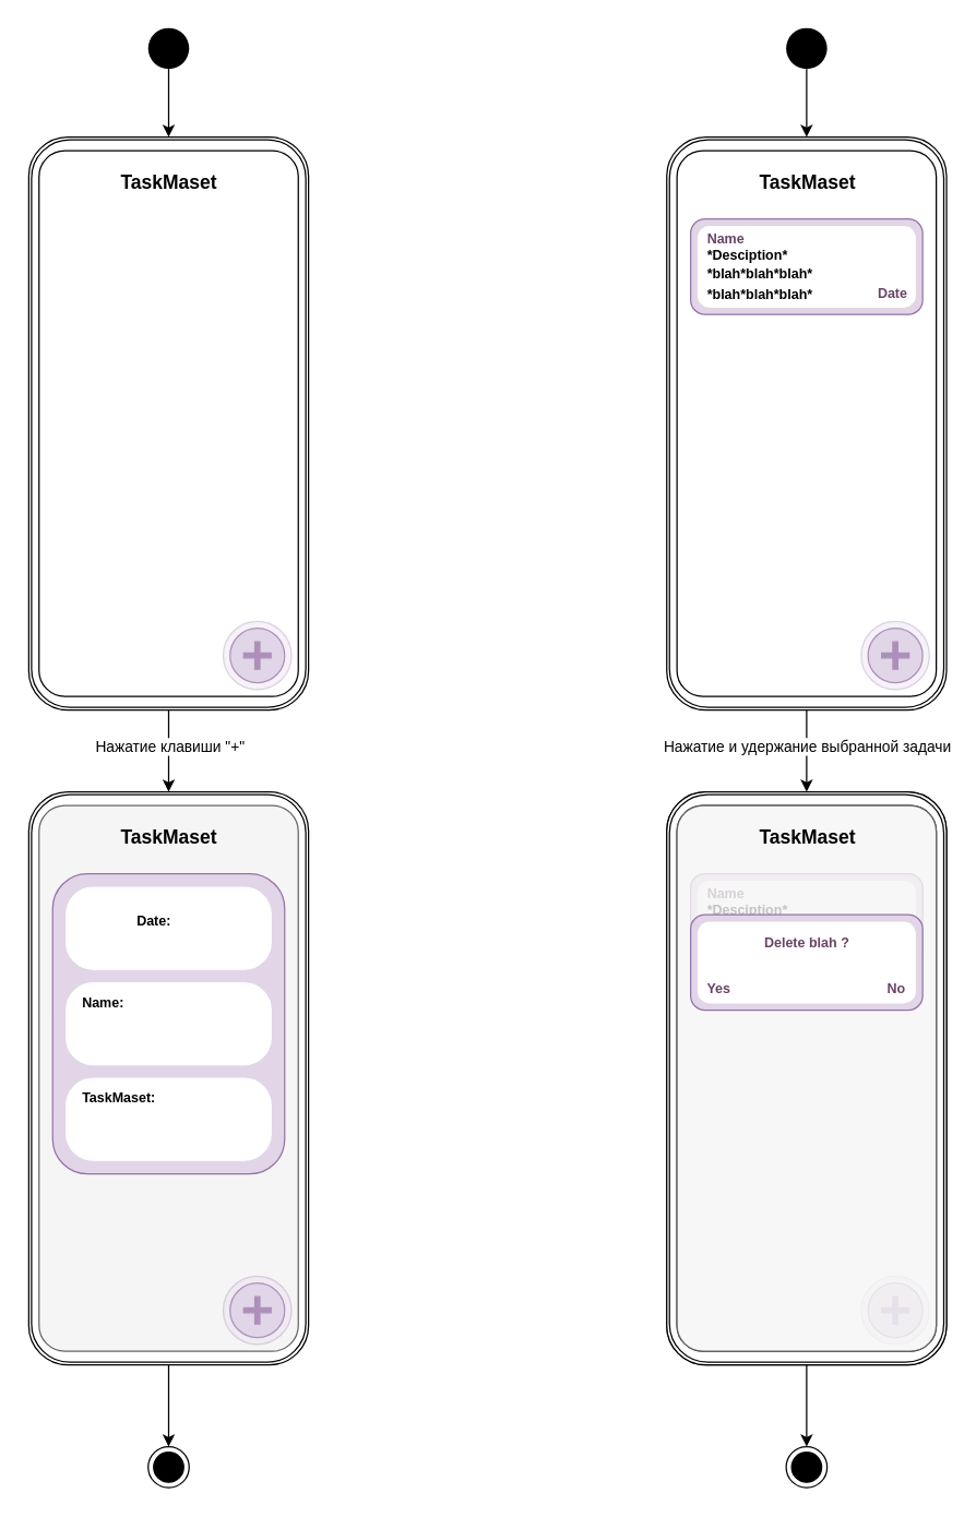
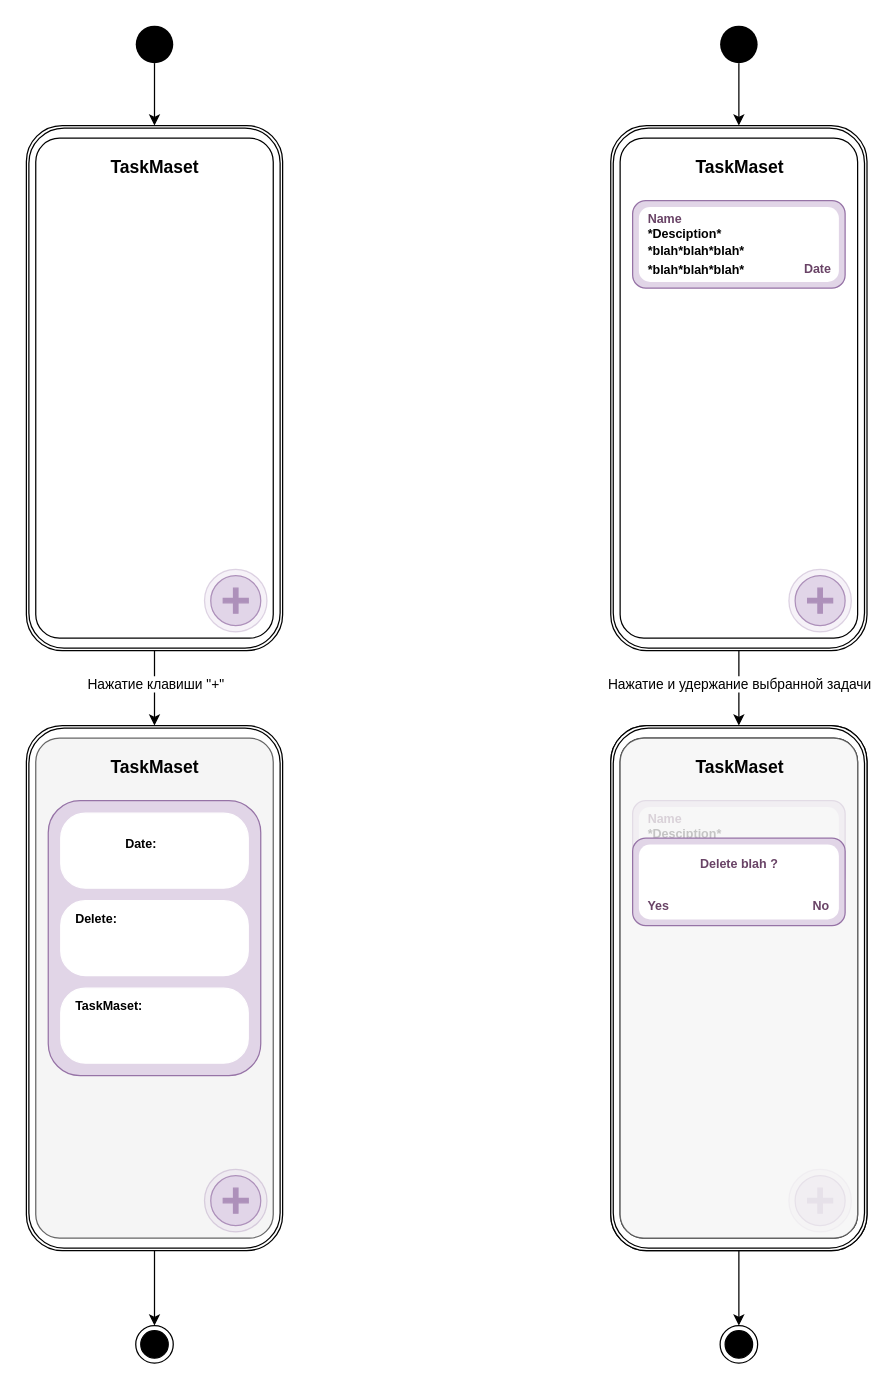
  <mxCell id="0" />
  <mxCell id="1" parent="0" />
  <mxCell id="2" value="" style="ellipse;html=1;shape=endState;fillColor=#000000;strokeColor=#000000;" vertex="1" parent="1"><mxGeometry x="108" y="1060" width="30" height="30" as="geometry" /></mxCell>
  <mxCell id="3" value="" style="ellipse;fillColor=#000000;strokeColor=none;" vertex="1" parent="1"><mxGeometry x="108" y="20" width="30" height="30" as="geometry" /></mxCell>
  <mxCell id="4" value="" style="shape=ext;double=1;rounded=1;whiteSpace=wrap;html=1;arcSize=14;" vertex="1" parent="1"><mxGeometry x="20.5" y="100" width="205" height="420" as="geometry" /></mxCell>
  <mxCell id="5" value="" style="rounded=1;whiteSpace=wrap;html=1;arcSize=10;" vertex="1" parent="1"><mxGeometry x="28" y="110" width="190" height="400" as="geometry" /></mxCell>
  <mxCell id="6" value="" style="ellipse;whiteSpace=wrap;html=1;aspect=fixed;fillColor=#e1d5e7;strokeColor=#9673a6;" vertex="1" parent="1"><mxGeometry x="168" y="460" width="40" height="40" as="geometry" /></mxCell>
  <mxCell id="7" value="" style="shape=cross;whiteSpace=wrap;html=1;size=0.179;strokeColor=#9673a6;fillColor=#9673A6;" vertex="1" parent="1"><mxGeometry x="178" y="470" width="20" height="20" as="geometry" /></mxCell>
  <mxCell id="8" value="" style="ellipse;whiteSpace=wrap;html=1;aspect=fixed;fillColor=#e1d5e7;strokeColor=#9673a6;opacity=30;" vertex="1" parent="1"><mxGeometry x="163" y="455" width="50" height="50" as="geometry" /></mxCell>
  <mxCell id="9" value="" style="shape=ext;double=1;rounded=1;whiteSpace=wrap;html=1;arcSize=14;" vertex="1" parent="1"><mxGeometry x="20.5" y="580" width="205" height="420" as="geometry" /></mxCell>
  <mxCell id="10" value="" style="rounded=1;whiteSpace=wrap;html=1;arcSize=10;fillColor=#f5f5f5;strokeColor=#666666;fontColor=#333333;" vertex="1" parent="1"><mxGeometry x="28" y="590" width="190" height="400" as="geometry" /></mxCell>
  <mxCell id="11" value="" style="ellipse;whiteSpace=wrap;html=1;aspect=fixed;fillColor=#e1d5e7;strokeColor=#9673a6;" vertex="1" parent="1"><mxGeometry x="168" y="940" width="40" height="40" as="geometry" /></mxCell>
  <mxCell id="12" value="" style="shape=cross;whiteSpace=wrap;html=1;size=0.179;strokeColor=#9673a6;fillColor=#9673A6;" vertex="1" parent="1"><mxGeometry x="178" y="950" width="20" height="20" as="geometry" /></mxCell>
  <mxCell id="13" value="" style="ellipse;whiteSpace=wrap;html=1;aspect=fixed;fillColor=#e1d5e7;strokeColor=#9673a6;opacity=30;" vertex="1" parent="1"><mxGeometry x="163" y="935" width="50" height="50" as="geometry" /></mxCell>
  <mxCell id="14" value="" style="endArrow=classic;html=1;exitX=0.5;exitY=1;exitDx=0;exitDy=0;entryX=0.5;entryY=0;entryDx=0;entryDy=0;" edge="1" parent="1" source="4" target="9"><mxGeometry width="50" height="50" relative="1" as="geometry"><mxPoint x="148" y="610" as="sourcePoint" /><mxPoint x="198" y="560" as="targetPoint" /></mxGeometry></mxCell>
  <mxCell id="15" value="Нажатие клавиши &quot;+&quot;" style="edgeLabel;html=1;align=center;verticalAlign=middle;resizable=0;points=[];" vertex="1" connectable="0" parent="14"><mxGeometry x="-0.133" relative="1" as="geometry"><mxPoint as="offset" /></mxGeometry></mxCell>
  <mxCell id="16" value="" style="endArrow=classic;html=1;exitX=0.5;exitY=1;exitDx=0;exitDy=0;entryX=0.5;entryY=0;entryDx=0;entryDy=0;" edge="1" parent="1" source="3" target="4"><mxGeometry width="50" height="50" relative="1" as="geometry"><mxPoint x="238" y="60" as="sourcePoint" /><mxPoint x="238" y="210" as="targetPoint" /></mxGeometry></mxCell>
  <mxCell id="17" value="" style="rounded=1;whiteSpace=wrap;html=1;fillColor=#e1d5e7;strokeColor=#9673a6;" vertex="1" parent="1"><mxGeometry x="38" y="640" width="170" height="220" as="geometry" /></mxCell>
  <mxCell id="18" value="" style="rounded=1;whiteSpace=wrap;html=1;strokeWidth=1;strokeColor=#FFFFFF;arcSize=33;" vertex="1" parent="1"><mxGeometry x="48" y="650" width="150" height="60" as="geometry" /></mxCell>
  <mxCell id="19" value="" style="rounded=1;whiteSpace=wrap;html=1;strokeWidth=1;strokeColor=#FFFFFF;arcSize=33;" vertex="1" parent="1"><mxGeometry x="48" y="720" width="150" height="60" as="geometry" /></mxCell>
  <mxCell id="20" value="" style="rounded=1;whiteSpace=wrap;html=1;strokeWidth=1;strokeColor=#FFFFFF;arcSize=33;align=left;" vertex="1" parent="1"><mxGeometry x="48" y="790" width="150" height="60" as="geometry" /></mxCell>
- <mxCell id="21" value="&lt;font style=&quot;font-size: 10px&quot;&gt;Name:&lt;/font&gt;" style="text;strokeColor=none;fillColor=none;html=1;fontSize=24;fontStyle=1;verticalAlign=middle;align=left;" vertex="1" parent="1"><mxGeometry x="58" y="710" width="100" height="40" as="geometry" /></mxCell>
+ <mxCell id="21" value="&lt;font style=&quot;font-size: 10px&quot;&gt;Delete:&lt;/font&gt;" style="text;strokeColor=none;fillColor=none;html=1;fontSize=24;fontStyle=1;verticalAlign=middle;align=left;" vertex="1" parent="1"><mxGeometry x="58" y="710" width="100" height="40" as="geometry" /></mxCell>
  <mxCell id="22" value="&lt;font style=&quot;font-size: 10px&quot;&gt;Date:&lt;/font&gt;" style="text;strokeColor=none;fillColor=none;html=1;fontSize=24;fontStyle=1;verticalAlign=middle;align=left;" vertex="1" parent="1"><mxGeometry x="98" y="660" width="40" height="20" as="geometry" /></mxCell>
  <mxCell id="23" value="&lt;span style=&quot;font-size: 10px&quot;&gt;TaskMaset:&lt;/span&gt;" style="text;strokeColor=none;fillColor=none;html=1;fontSize=24;fontStyle=1;verticalAlign=middle;align=left;" vertex="1" parent="1"><mxGeometry x="58" y="780" width="100" height="40" as="geometry" /></mxCell>
  <mxCell id="24" value="" style="endArrow=classic;html=1;exitX=0.5;exitY=1;exitDx=0;exitDy=0;entryX=0.5;entryY=0;entryDx=0;entryDy=0;" edge="1" parent="1" source="9" target="2"><mxGeometry width="50" height="50" relative="1" as="geometry"><mxPoint x="158" y="1020" as="sourcePoint" /><mxPoint x="158" y="1070" as="targetPoint" /></mxGeometry></mxCell>
  <mxCell id="25" value="&lt;font style=&quot;font-size: 14px&quot;&gt;TaskMaset&lt;/font&gt;" style="text;strokeColor=none;fillColor=none;html=1;fontSize=24;fontStyle=1;verticalAlign=middle;align=center;" vertex="1" parent="1"><mxGeometry x="28" y="110" width="190" height="40" as="geometry" /></mxCell>
  <mxCell id="26" value="&lt;font style=&quot;font-size: 14px&quot;&gt;TaskMaset&lt;/font&gt;" style="text;strokeColor=none;fillColor=none;html=1;fontSize=24;fontStyle=1;verticalAlign=middle;align=center;" vertex="1" parent="1"><mxGeometry x="28" y="590" width="190" height="40" as="geometry" /></mxCell>
  <mxCell id="27" value="" style="ellipse;html=1;shape=endState;fillColor=#000000;strokeColor=#000000;" vertex="1" parent="1"><mxGeometry x="575.5" y="1060" width="30" height="30" as="geometry" /></mxCell>
  <mxCell id="28" value="" style="ellipse;fillColor=#000000;strokeColor=none;" vertex="1" parent="1"><mxGeometry x="575.5" y="20" width="30" height="30" as="geometry" /></mxCell>
  <mxCell id="29" value="" style="shape=ext;double=1;rounded=1;whiteSpace=wrap;html=1;arcSize=14;" vertex="1" parent="1"><mxGeometry x="488" y="100" width="205" height="420" as="geometry" /></mxCell>
  <mxCell id="30" value="" style="rounded=1;whiteSpace=wrap;html=1;arcSize=10;" vertex="1" parent="1"><mxGeometry x="495.5" y="110" width="190" height="400" as="geometry" /></mxCell>
  <mxCell id="31" value="" style="ellipse;whiteSpace=wrap;html=1;aspect=fixed;fillColor=#e1d5e7;strokeColor=#9673a6;" vertex="1" parent="1"><mxGeometry x="635.5" y="460" width="40" height="40" as="geometry" /></mxCell>
  <mxCell id="32" value="" style="shape=cross;whiteSpace=wrap;html=1;size=0.179;strokeColor=#9673a6;fillColor=#9673A6;" vertex="1" parent="1"><mxGeometry x="645.5" y="470" width="20" height="20" as="geometry" /></mxCell>
  <mxCell id="33" value="" style="ellipse;whiteSpace=wrap;html=1;aspect=fixed;fillColor=#e1d5e7;strokeColor=#9673a6;opacity=30;" vertex="1" parent="1"><mxGeometry x="630.5" y="455" width="50" height="50" as="geometry" /></mxCell>
  <mxCell id="34" value="" style="shape=ext;double=1;rounded=1;whiteSpace=wrap;html=1;arcSize=14;" vertex="1" parent="1"><mxGeometry x="488" y="580" width="205" height="420" as="geometry" /></mxCell>
  <mxCell id="35" value="" style="rounded=1;whiteSpace=wrap;html=1;arcSize=10;" vertex="1" parent="1"><mxGeometry x="495.5" y="590" width="190" height="400" as="geometry" /></mxCell>
  <mxCell id="36" value="" style="ellipse;whiteSpace=wrap;html=1;aspect=fixed;fillColor=#e1d5e7;strokeColor=#9673a6;" vertex="1" parent="1"><mxGeometry x="635.5" y="940" width="40" height="40" as="geometry" /></mxCell>
  <mxCell id="37" value="" style="shape=cross;whiteSpace=wrap;html=1;size=0.179;strokeColor=#9673a6;fillColor=#9673A6;" vertex="1" parent="1"><mxGeometry x="645.5" y="950" width="20" height="20" as="geometry" /></mxCell>
  <mxCell id="38" value="" style="ellipse;whiteSpace=wrap;html=1;aspect=fixed;fillColor=#e1d5e7;strokeColor=#9673a6;opacity=30;" vertex="1" parent="1"><mxGeometry x="630.5" y="935" width="50" height="50" as="geometry" /></mxCell>
  <mxCell id="39" value="" style="endArrow=classic;html=1;exitX=0.5;exitY=1;exitDx=0;exitDy=0;entryX=0.5;entryY=0;entryDx=0;entryDy=0;" edge="1" parent="1" source="29" target="34"><mxGeometry width="50" height="50" relative="1" as="geometry"><mxPoint x="615.5" y="610" as="sourcePoint" /><mxPoint x="665.5" y="560" as="targetPoint" /></mxGeometry></mxCell>
  <mxCell id="40" value="Нажатие и удержание выбранной задачи" style="edgeLabel;html=1;align=center;verticalAlign=middle;resizable=0;points=[];" vertex="1" connectable="0" parent="39"><mxGeometry x="-0.133" relative="1" as="geometry"><mxPoint as="offset" /></mxGeometry></mxCell>
  <mxCell id="41" value="" style="endArrow=classic;html=1;exitX=0.5;exitY=1;exitDx=0;exitDy=0;entryX=0.5;entryY=0;entryDx=0;entryDy=0;" edge="1" parent="1" source="28" target="29"><mxGeometry width="50" height="50" relative="1" as="geometry"><mxPoint x="705.5" y="60" as="sourcePoint" /><mxPoint x="705.5" y="210" as="targetPoint" /></mxGeometry></mxCell>
  <mxCell id="42" value="" style="endArrow=classic;html=1;exitX=0.5;exitY=1;exitDx=0;exitDy=0;entryX=0.5;entryY=0;entryDx=0;entryDy=0;" edge="1" parent="1" source="34" target="27"><mxGeometry width="50" height="50" relative="1" as="geometry"><mxPoint x="625.5" y="1020" as="sourcePoint" /><mxPoint x="625.5" y="1070" as="targetPoint" /></mxGeometry></mxCell>
  <mxCell id="43" value="&lt;font style=&quot;font-size: 14px&quot;&gt;TaskMaset&lt;/font&gt;" style="text;strokeColor=none;fillColor=none;html=1;fontSize=24;fontStyle=1;verticalAlign=middle;align=center;" vertex="1" parent="1"><mxGeometry x="495.5" y="110" width="190" height="40" as="geometry" /></mxCell>
  <mxCell id="44" value="&lt;font style=&quot;font-size: 14px&quot;&gt;TaskMaset&lt;/font&gt;" style="text;strokeColor=none;fillColor=none;html=1;fontSize=24;fontStyle=1;verticalAlign=middle;align=center;" vertex="1" parent="1"><mxGeometry x="495.5" y="590" width="190" height="40" as="geometry" /></mxCell>
  <mxCell id="45" value="" style="rounded=1;whiteSpace=wrap;html=1;fillColor=#e1d5e7;strokeColor=#9673a6;" vertex="1" parent="1"><mxGeometry x="505.5" y="160" width="170" height="70" as="geometry" /></mxCell>
  <mxCell id="46" value="" style="rounded=1;whiteSpace=wrap;html=1;strokeColor=none;" vertex="1" parent="1"><mxGeometry x="510.5" y="165" width="160" height="60" as="geometry" /></mxCell>
  <mxCell id="47" value="&lt;font style=&quot;font-size: 10px&quot; color=&quot;#694366&quot;&gt;Date&lt;/font&gt;" style="text;strokeColor=none;fillColor=none;html=1;fontSize=24;fontStyle=1;verticalAlign=middle;align=left;" vertex="1" parent="1"><mxGeometry x="640.5" y="200" width="40" height="20" as="geometry" /></mxCell>
  <mxCell id="48" value="&lt;font style=&quot;font-size: 10px&quot; color=&quot;#694366&quot;&gt;Name&lt;/font&gt;" style="text;strokeColor=none;fillColor=none;html=1;fontSize=24;fontStyle=1;verticalAlign=middle;align=left;" vertex="1" parent="1"><mxGeometry x="515.5" y="150" width="100" height="40" as="geometry" /></mxCell>
  <mxCell id="49" value="&lt;font style=&quot;font-size: 10px&quot;&gt;&lt;span style=&quot;font-weight: 700&quot;&gt;*Desciption*&lt;br&gt;*blah&lt;/span&gt;&lt;span style=&quot;font-weight: 700&quot;&gt;*blah&lt;/span&gt;&lt;span style=&quot;font-weight: 700&quot;&gt;*blah&lt;/span&gt;&lt;span style=&quot;font-weight: 700&quot;&gt;*&lt;br&gt;*blah&lt;/span&gt;&lt;span style=&quot;font-weight: 700&quot;&gt;*blah&lt;/span&gt;&lt;span style=&quot;font-weight: 700&quot;&gt;*blah*&lt;/span&gt;&lt;/font&gt;" style="text;html=1;strokeColor=none;fillColor=none;align=left;verticalAlign=middle;whiteSpace=wrap;rounded=0;" vertex="1" parent="1"><mxGeometry x="515.5" y="190" width="50" height="20" as="geometry" /></mxCell>
  <mxCell id="50" value="" style="shape=ext;double=1;rounded=1;whiteSpace=wrap;html=1;arcSize=14;" vertex="1" parent="1"><mxGeometry x="488" y="580" width="205" height="420" as="geometry" /></mxCell>
  <mxCell id="51" value="" style="rounded=1;whiteSpace=wrap;html=1;arcSize=10;" vertex="1" parent="1"><mxGeometry x="495.5" y="590" width="190" height="400" as="geometry" /></mxCell>
  <mxCell id="52" value="" style="ellipse;whiteSpace=wrap;html=1;aspect=fixed;fillColor=#e1d5e7;strokeColor=#9673a6;" vertex="1" parent="1"><mxGeometry x="635.5" y="940" width="40" height="40" as="geometry" /></mxCell>
  <mxCell id="53" value="" style="shape=cross;whiteSpace=wrap;html=1;size=0.179;strokeColor=#9673a6;fillColor=#9673A6;" vertex="1" parent="1"><mxGeometry x="645.5" y="950" width="20" height="20" as="geometry" /></mxCell>
  <mxCell id="54" value="" style="ellipse;whiteSpace=wrap;html=1;aspect=fixed;fillColor=#e1d5e7;strokeColor=#9673a6;opacity=30;" vertex="1" parent="1"><mxGeometry x="630.5" y="935" width="50" height="50" as="geometry" /></mxCell>
  <mxCell id="55" value="" style="rounded=1;whiteSpace=wrap;html=1;fillColor=#e1d5e7;strokeColor=#9673a6;" vertex="1" parent="1"><mxGeometry x="505.5" y="640" width="170" height="70" as="geometry" /></mxCell>
  <mxCell id="56" value="" style="rounded=1;whiteSpace=wrap;html=1;strokeColor=none;" vertex="1" parent="1"><mxGeometry x="510.5" y="645" width="160" height="60" as="geometry" /></mxCell>
  <mxCell id="57" value="&lt;font style=&quot;font-size: 10px&quot; color=&quot;#694366&quot;&gt;Date&lt;/font&gt;" style="text;strokeColor=none;fillColor=none;html=1;fontSize=24;fontStyle=1;verticalAlign=middle;align=left;" vertex="1" parent="1"><mxGeometry x="640.5" y="680" width="40" height="20" as="geometry" /></mxCell>
  <mxCell id="58" value="&lt;font style=&quot;font-size: 10px&quot; color=&quot;#694366&quot;&gt;Name&lt;/font&gt;" style="text;strokeColor=none;fillColor=none;html=1;fontSize=24;fontStyle=1;verticalAlign=middle;align=left;" vertex="1" parent="1"><mxGeometry x="515.5" y="630" width="100" height="40" as="geometry" /></mxCell>
  <mxCell id="59" value="&lt;font style=&quot;font-size: 10px&quot;&gt;&lt;span style=&quot;font-weight: 700&quot;&gt;*Desciption*&lt;br&gt;*blah&lt;/span&gt;&lt;span style=&quot;font-weight: 700&quot;&gt;*blah&lt;/span&gt;&lt;span style=&quot;font-weight: 700&quot;&gt;*blah&lt;/span&gt;&lt;span style=&quot;font-weight: 700&quot;&gt;*&lt;br&gt;*blah&lt;/span&gt;&lt;span style=&quot;font-weight: 700&quot;&gt;*blah&lt;/span&gt;&lt;span style=&quot;font-weight: 700&quot;&gt;*blah*&lt;/span&gt;&lt;/font&gt;" style="text;html=1;strokeColor=none;fillColor=none;align=left;verticalAlign=middle;whiteSpace=wrap;rounded=0;" vertex="1" parent="1"><mxGeometry x="515.5" y="670" width="50" height="20" as="geometry" /></mxCell>
  <mxCell id="60" value="" style="rounded=1;whiteSpace=wrap;html=1;arcSize=10;fillColor=#f5f5f5;strokeColor=#666666;fontColor=#333333;opacity=80;" vertex="1" parent="1"><mxGeometry x="495.5" y="590" width="190" height="400" as="geometry" /></mxCell>
  <mxCell id="61" value="&lt;font style=&quot;font-size: 14px&quot;&gt;TaskMaset&lt;/font&gt;" style="text;strokeColor=none;fillColor=none;html=1;fontSize=24;fontStyle=1;verticalAlign=middle;align=center;" vertex="1" parent="1"><mxGeometry x="495.5" y="590" width="190" height="40" as="geometry" /></mxCell>
  <mxCell id="62" value="" style="rounded=1;whiteSpace=wrap;html=1;fillColor=#e1d5e7;strokeColor=#9673a6;" vertex="1" parent="1"><mxGeometry x="505.5" y="670" width="170" height="70" as="geometry" /></mxCell>
  <mxCell id="63" value="" style="rounded=1;whiteSpace=wrap;html=1;strokeColor=none;" vertex="1" parent="1"><mxGeometry x="510.5" y="675" width="160" height="60" as="geometry" /></mxCell>
  <mxCell id="64" value="&lt;font color=&quot;#694366&quot;&gt;&lt;span style=&quot;font-size: 10px&quot;&gt;Yes&lt;/span&gt;&lt;/font&gt;" style="text;strokeColor=none;fillColor=none;html=1;fontSize=24;fontStyle=1;verticalAlign=middle;align=center;" vertex="1" parent="1"><mxGeometry x="505.5" y="710" width="40" height="20" as="geometry" /></mxCell>
  <mxCell id="65" value="&lt;span style=&quot;font-size: 10px&quot;&gt;&lt;b&gt;&lt;font color=&quot;#694366&quot;&gt;Delete blah ?&lt;/font&gt;&lt;/b&gt;&lt;/span&gt;" style="text;html=1;strokeColor=none;fillColor=none;align=center;verticalAlign=middle;whiteSpace=wrap;rounded=0;" vertex="1" parent="1"><mxGeometry x="545.5" y="680" width="90" height="20" as="geometry" /></mxCell>
  <mxCell id="66" value="&lt;font color=&quot;#694366&quot;&gt;&lt;span style=&quot;font-size: 10px&quot;&gt;No&lt;/span&gt;&lt;/font&gt;" style="text;strokeColor=none;fillColor=none;html=1;fontSize=24;fontStyle=1;verticalAlign=middle;align=center;" vertex="1" parent="1"><mxGeometry x="635.5" y="710" width="40" height="20" as="geometry" /></mxCell>
